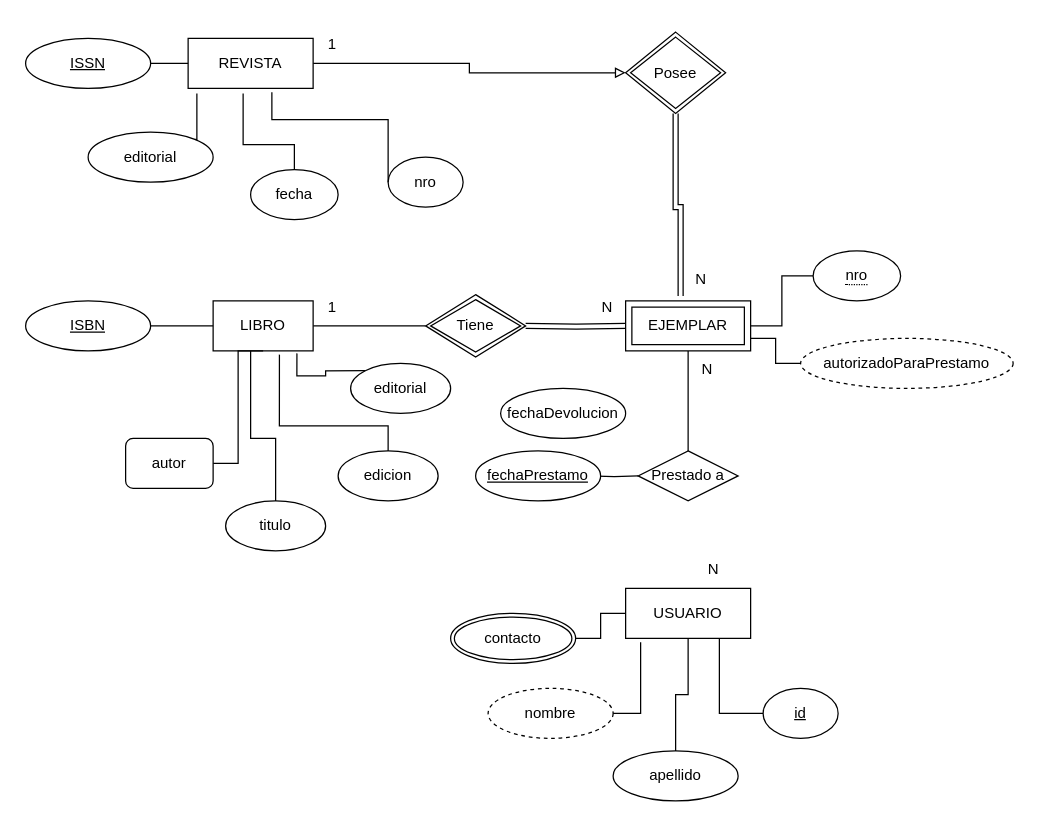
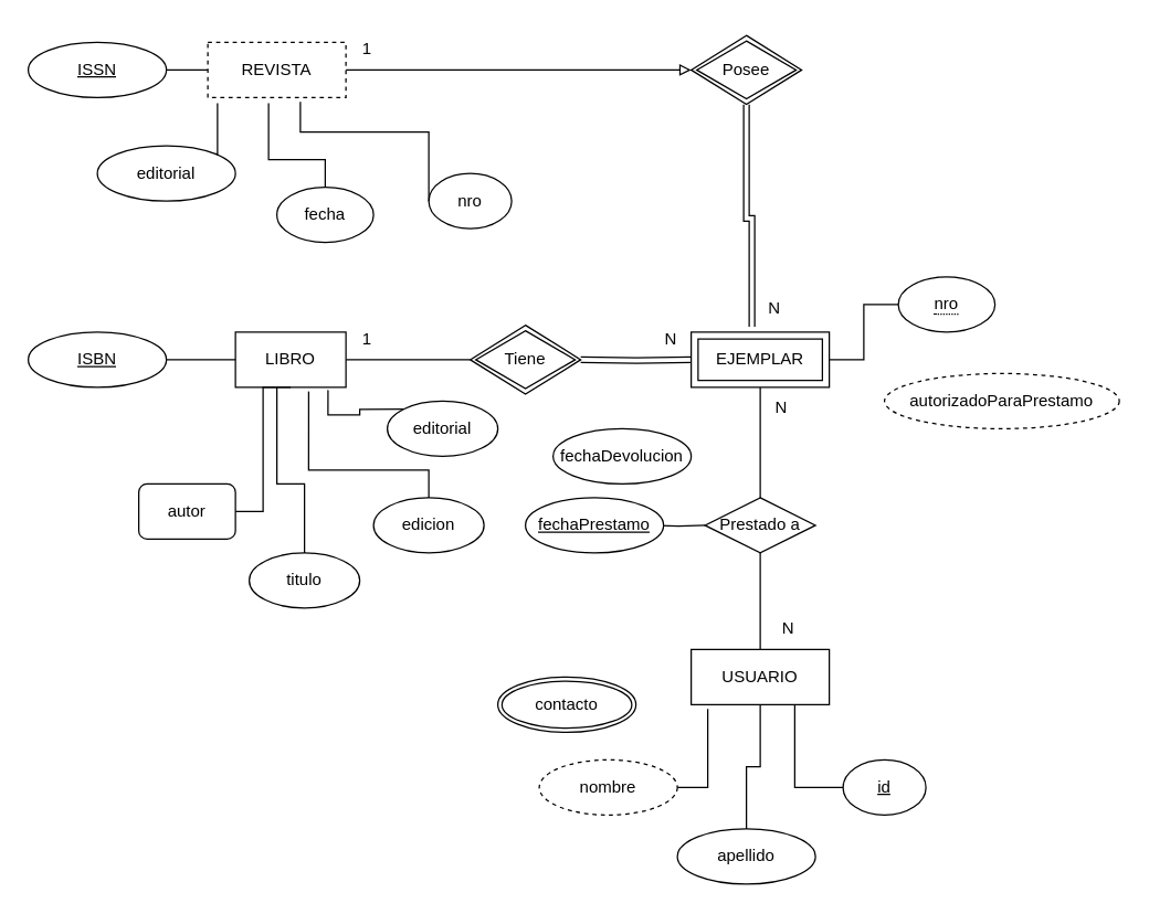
  <mxCell id="0" />
  <mxCell id="1" parent="0" />
  <mxCell id="2" style="edgeStyle=orthogonalEdgeStyle;rounded=0;orthogonalLoop=1;jettySize=auto;html=1;exitX=1;exitY=0.5;exitDx=0;exitDy=0;entryX=0;entryY=0.5;entryDx=0;entryDy=0;endArrow=none;endFill=0;" parent="1" source="3" edge="1"><mxGeometry relative="1" as="geometry"><mxPoint x="340" y="260" as="targetPoint" /></mxGeometry></mxCell>
  <mxCell id="3" value="LIBRO" style="whiteSpace=wrap;html=1;align=center;" parent="1" vertex="1"><mxGeometry x="170" y="240" width="80" height="40" as="geometry" /></mxCell>
  <mxCell id="4" style="edgeStyle=orthogonalEdgeStyle;rounded=0;orthogonalLoop=1;jettySize=auto;html=1;exitX=0.5;exitY=1;exitDx=0;exitDy=0;entryX=0.5;entryY=0;entryDx=0;entryDy=0;endArrow=none;endFill=0;" parent="1" source="5" target="9" edge="1"><mxGeometry relative="1" as="geometry" /></mxCell>
  <mxCell id="5" value="EJEMPLAR" style="shape=ext;margin=3;double=1;whiteSpace=wrap;html=1;align=center;" parent="1" vertex="1"><mxGeometry x="500" y="240" width="100" height="40" as="geometry" /></mxCell>
  <mxCell id="6" value="USUARIO" style="whiteSpace=wrap;html=1;align=center;" parent="1" vertex="1"><mxGeometry x="500" y="470" width="100" height="40" as="geometry" /></mxCell>
  <mxCell id="7" style="edgeStyle=orthogonalEdgeStyle;rounded=0;orthogonalLoop=1;jettySize=auto;html=1;exitX=1;exitY=0.5;exitDx=0;exitDy=0;entryX=0;entryY=0.5;entryDx=0;entryDy=0;endArrow=none;endFill=0;shape=link;" parent="1" target="5" edge="1"><mxGeometry relative="1" as="geometry"><mxPoint x="420" y="260" as="sourcePoint" /></mxGeometry></mxCell>
+ <mxCell id="8" style="edgeStyle=orthogonalEdgeStyle;rounded=0;orthogonalLoop=1;jettySize=auto;html=1;exitX=0.5;exitY=1;exitDx=0;exitDy=0;entryX=0.5;entryY=0;entryDx=0;entryDy=0;endArrow=none;endFill=0;" parent="1" source="9" target="6" edge="1"><mxGeometry relative="1" as="geometry" /></mxCell>
  <mxCell id="9" value="Prestado a" style="shape=rhombus;perimeter=rhombusPerimeter;whiteSpace=wrap;html=1;align=center;" parent="1" vertex="1"><mxGeometry x="510" y="360" width="80" height="40" as="geometry" /></mxCell>
  <mxCell id="10" style="edgeStyle=orthogonalEdgeStyle;rounded=0;orthogonalLoop=1;jettySize=auto;html=1;exitX=1;exitY=0.5;exitDx=0;exitDy=0;entryX=0;entryY=0.5;entryDx=0;entryDy=0;endArrow=block;endFill=0;" edge="1" parent="1" source="11" target="50"><mxGeometry relative="1" as="geometry" /></mxCell>
- <mxCell id="11" value="REVISTA" style="whiteSpace=wrap;html=1;align=center;" parent="1" vertex="1"><mxGeometry x="150" y="30" width="100" height="40" as="geometry" /></mxCell>
+ <mxCell id="11" value="REVISTA" style="whiteSpace=wrap;html=1;align=center;dashed=1;" parent="1" vertex="1"><mxGeometry x="150" y="30" width="100" height="40" as="geometry" /></mxCell>
  <mxCell id="12" value="editorial" style="ellipse;whiteSpace=wrap;html=1;align=center;" parent="1" vertex="1"><mxGeometry x="70" y="105" width="100" height="40" as="geometry" /></mxCell>
  <mxCell id="13" value="fecha" style="ellipse;whiteSpace=wrap;html=1;align=center;" parent="1" vertex="1"><mxGeometry x="200" y="135" width="70" height="40" as="geometry" /></mxCell>
  <mxCell id="14" value="nro" style="ellipse;whiteSpace=wrap;html=1;align=center;" parent="1" vertex="1"><mxGeometry x="310" y="125" width="60" height="40" as="geometry" /></mxCell>
  <mxCell id="15" style="edgeStyle=orthogonalEdgeStyle;rounded=0;orthogonalLoop=1;jettySize=auto;html=1;exitX=1;exitY=0;exitDx=0;exitDy=0;entryX=0.07;entryY=1.1;entryDx=0;entryDy=0;entryPerimeter=0;endArrow=none;endFill=0;" parent="1" source="12" target="11" edge="1"><mxGeometry relative="1" as="geometry" /></mxCell>
  <mxCell id="16" style="edgeStyle=orthogonalEdgeStyle;rounded=0;orthogonalLoop=1;jettySize=auto;html=1;exitX=0.5;exitY=0;exitDx=0;exitDy=0;entryX=0.44;entryY=1.1;entryDx=0;entryDy=0;entryPerimeter=0;endArrow=none;endFill=0;" parent="1" source="13" target="11" edge="1"><mxGeometry relative="1" as="geometry"><Array as="points"><mxPoint x="235" y="115" /><mxPoint x="194" y="115" /></Array></mxGeometry></mxCell>
  <mxCell id="17" style="edgeStyle=orthogonalEdgeStyle;rounded=0;orthogonalLoop=1;jettySize=auto;html=1;exitX=0;exitY=0.5;exitDx=0;exitDy=0;entryX=0.67;entryY=1.075;entryDx=0;entryDy=0;entryPerimeter=0;endArrow=none;endFill=0;" parent="1" source="14" target="11" edge="1"><mxGeometry relative="1" as="geometry"><Array as="points"><mxPoint x="310" y="95" /><mxPoint x="217" y="95" /></Array></mxGeometry></mxCell>
  <mxCell id="18" style="edgeStyle=orthogonalEdgeStyle;rounded=0;orthogonalLoop=1;jettySize=auto;html=1;exitX=1;exitY=0.5;exitDx=0;exitDy=0;entryX=0.5;entryY=1;entryDx=0;entryDy=0;endArrow=none;endFill=0;" parent="1" source="19" target="3" edge="1"><mxGeometry relative="1" as="geometry"><Array as="points"><mxPoint x="190" y="370" /><mxPoint x="190" y="280" /></Array></mxGeometry></mxCell>
  <mxCell id="19" value="autor" style="whiteSpace=wrap;html=1;align=center;rounded=1;" parent="1" vertex="1"><mxGeometry x="100" y="350" width="70" height="40" as="geometry" /></mxCell>
  <mxCell id="20" value="editorial" style="ellipse;whiteSpace=wrap;html=1;align=center;" parent="1" vertex="1"><mxGeometry x="280" y="290" width="80" height="40" as="geometry" /></mxCell>
  <mxCell id="21" value="edicion" style="ellipse;whiteSpace=wrap;html=1;align=center;" parent="1" vertex="1"><mxGeometry x="270" y="360" width="80" height="40" as="geometry" /></mxCell>
  <mxCell id="22" style="edgeStyle=orthogonalEdgeStyle;rounded=0;orthogonalLoop=1;jettySize=auto;html=1;exitX=0.5;exitY=0;exitDx=0;exitDy=0;entryX=0.663;entryY=1.075;entryDx=0;entryDy=0;entryPerimeter=0;endArrow=none;endFill=0;" parent="1" source="21" target="3" edge="1"><mxGeometry relative="1" as="geometry"><Array as="points"><mxPoint x="310" y="340" /><mxPoint x="223" y="340" /></Array></mxGeometry></mxCell>
  <mxCell id="23" style="edgeStyle=orthogonalEdgeStyle;rounded=0;orthogonalLoop=1;jettySize=auto;html=1;exitX=0;exitY=0;exitDx=0;exitDy=0;entryX=0.838;entryY=1.05;entryDx=0;entryDy=0;entryPerimeter=0;endArrow=none;endFill=0;" parent="1" source="20" target="3" edge="1"><mxGeometry relative="1" as="geometry" /></mxCell>
  <mxCell id="24" style="edgeStyle=orthogonalEdgeStyle;rounded=0;orthogonalLoop=1;jettySize=auto;html=1;exitX=0;exitY=0.5;exitDx=0;exitDy=0;entryX=1;entryY=0.5;entryDx=0;entryDy=0;endArrow=none;endFill=0;" edge="1" parent="1" source="25" target="5"><mxGeometry relative="1" as="geometry" /></mxCell>
  <mxCell id="25" value="&lt;span style=&quot;border-bottom: 1px dotted&quot;&gt;nro&lt;/span&gt;" style="ellipse;whiteSpace=wrap;html=1;align=center;" parent="1" vertex="1"><mxGeometry x="650" y="200" width="70" height="40" as="geometry" /></mxCell>
  <mxCell id="26" value="nombre" style="ellipse;whiteSpace=wrap;html=1;align=center;dashed=1;" parent="1" vertex="1"><mxGeometry x="390" y="550" width="100" height="40" as="geometry" /></mxCell>
  <mxCell id="27" style="edgeStyle=orthogonalEdgeStyle;rounded=0;orthogonalLoop=1;jettySize=auto;html=1;exitX=0.5;exitY=0;exitDx=0;exitDy=0;entryX=0.5;entryY=1;entryDx=0;entryDy=0;endArrow=none;endFill=0;" parent="1" source="28" target="6" edge="1"><mxGeometry relative="1" as="geometry" /></mxCell>
  <mxCell id="28" value="apellido" style="ellipse;whiteSpace=wrap;html=1;align=center;" parent="1" vertex="1"><mxGeometry x="490" y="600" width="100" height="40" as="geometry" /></mxCell>
- <mxCell id="29" style="edgeStyle=orthogonalEdgeStyle;rounded=0;orthogonalLoop=1;jettySize=auto;html=1;exitX=1;exitY=0.5;exitDx=0;exitDy=0;entryX=0;entryY=0.5;entryDx=0;entryDy=0;endArrow=none;endFill=0;" parent="1" source="30" target="6" edge="1"><mxGeometry relative="1" as="geometry" /></mxCell>
  <mxCell id="30" value="contacto" style="ellipse;shape=doubleEllipse;margin=3;whiteSpace=wrap;html=1;align=center;" parent="1" vertex="1"><mxGeometry x="360" y="490" width="100" height="40" as="geometry" /></mxCell>
  <mxCell id="31" style="edgeStyle=orthogonalEdgeStyle;rounded=0;orthogonalLoop=1;jettySize=auto;html=1;exitX=0;exitY=0.5;exitDx=0;exitDy=0;entryX=0.75;entryY=1;entryDx=0;entryDy=0;endArrow=none;endFill=0;" parent="1" source="32" target="6" edge="1"><mxGeometry relative="1" as="geometry" /></mxCell>
  <mxCell id="32" value="id" style="ellipse;whiteSpace=wrap;html=1;align=center;fontStyle=4;" parent="1" vertex="1"><mxGeometry x="610" y="550" width="60" height="40" as="geometry" /></mxCell>
  <mxCell id="33" style="edgeStyle=orthogonalEdgeStyle;rounded=0;orthogonalLoop=1;jettySize=auto;html=1;exitX=1;exitY=0.5;exitDx=0;exitDy=0;entryX=0.12;entryY=1.075;entryDx=0;entryDy=0;entryPerimeter=0;endArrow=none;endFill=0;" parent="1" source="26" target="6" edge="1"><mxGeometry relative="1" as="geometry" /></mxCell>
  <mxCell id="34" value="N" style="text;html=1;align=center;verticalAlign=middle;resizable=0;points=[];autosize=1;strokeColor=none;fillColor=none;" parent="1" vertex="1"><mxGeometry x="470" y="230" width="30" height="30" as="geometry" /></mxCell>
  <mxCell id="35" value="1" style="text;html=1;align=center;verticalAlign=middle;resizable=0;points=[];autosize=1;strokeColor=none;fillColor=none;" parent="1" vertex="1"><mxGeometry x="250" y="230" width="30" height="30" as="geometry" /></mxCell>
  <mxCell id="36" value="N" style="text;html=1;align=center;verticalAlign=middle;resizable=0;points=[];autosize=1;strokeColor=none;fillColor=none;" parent="1" vertex="1"><mxGeometry x="550" y="280" width="30" height="30" as="geometry" /></mxCell>
  <mxCell id="37" value="N" style="text;html=1;align=center;verticalAlign=middle;resizable=0;points=[];autosize=1;strokeColor=none;fillColor=none;" parent="1" vertex="1"><mxGeometry x="555" y="440" width="30" height="30" as="geometry" /></mxCell>
  <mxCell id="38" style="edgeStyle=orthogonalEdgeStyle;rounded=0;orthogonalLoop=1;jettySize=auto;html=1;exitX=0.5;exitY=0;exitDx=0;exitDy=0;endArrow=none;endFill=0;" parent="1" source="39" edge="1"><mxGeometry relative="1" as="geometry"><mxPoint x="200" y="280" as="targetPoint" /><Array as="points"><mxPoint x="220" y="350" /><mxPoint x="200" y="350" /></Array></mxGeometry></mxCell>
  <mxCell id="39" value="titulo" style="ellipse;whiteSpace=wrap;html=1;align=center;" parent="1" vertex="1"><mxGeometry x="180" y="400" width="80" height="40" as="geometry" /></mxCell>
  <mxCell id="40" style="edgeStyle=orthogonalEdgeStyle;rounded=0;orthogonalLoop=1;jettySize=auto;html=1;exitX=1;exitY=0.5;exitDx=0;exitDy=0;entryX=0;entryY=0.5;entryDx=0;entryDy=0;endArrow=none;endFill=0;" parent="1" target="9" edge="1"><mxGeometry relative="1" as="geometry"><mxPoint x="470" y="380" as="sourcePoint" /></mxGeometry></mxCell>
  <mxCell id="41" value="Tiene" style="shape=rhombus;double=1;perimeter=rhombusPerimeter;whiteSpace=wrap;html=1;align=center;" parent="1" vertex="1"><mxGeometry x="340" y="235" width="80" height="50" as="geometry" /></mxCell>
  <mxCell id="42" value="fechaDevolucion" style="ellipse;whiteSpace=wrap;html=1;align=center;" vertex="1" parent="1"><mxGeometry x="400" y="310" width="100" height="40" as="geometry" /></mxCell>
  <mxCell id="43" value="fechaPrestamo" style="ellipse;whiteSpace=wrap;html=1;align=center;fontStyle=4;" vertex="1" parent="1"><mxGeometry x="380" y="360" width="100" height="40" as="geometry" /></mxCell>
  <mxCell id="44" style="edgeStyle=orthogonalEdgeStyle;rounded=0;orthogonalLoop=1;jettySize=auto;html=1;exitX=1;exitY=0.5;exitDx=0;exitDy=0;entryX=0;entryY=0.5;entryDx=0;entryDy=0;endArrow=none;endFill=0;" edge="1" parent="1" source="45" target="3"><mxGeometry relative="1" as="geometry" /></mxCell>
  <mxCell id="45" value="ISBN" style="ellipse;whiteSpace=wrap;html=1;align=center;fontStyle=4;" vertex="1" parent="1"><mxGeometry x="20" y="240" width="100" height="40" as="geometry" /></mxCell>
  <mxCell id="46" style="edgeStyle=orthogonalEdgeStyle;rounded=0;orthogonalLoop=1;jettySize=auto;html=1;exitX=1;exitY=0.5;exitDx=0;exitDy=0;entryX=0;entryY=0.5;entryDx=0;entryDy=0;endArrow=none;endFill=0;" edge="1" parent="1" source="47" target="11"><mxGeometry relative="1" as="geometry" /></mxCell>
  <mxCell id="47" value="ISSN" style="ellipse;whiteSpace=wrap;html=1;align=center;fontStyle=4;" vertex="1" parent="1"><mxGeometry x="20" y="30" width="100" height="40" as="geometry" /></mxCell>
- <mxCell id="48" style="edgeStyle=orthogonalEdgeStyle;rounded=0;orthogonalLoop=1;jettySize=auto;html=1;exitX=0;exitY=0.5;exitDx=0;exitDy=0;entryX=1;entryY=0.75;entryDx=0;entryDy=0;endArrow=none;endFill=0;" edge="1" parent="1" source="49" target="5"><mxGeometry relative="1" as="geometry" /></mxCell>
  <mxCell id="49" value="autorizadoParaPrestamo" style="ellipse;whiteSpace=wrap;html=1;align=center;dashed=1;" vertex="1" parent="1"><mxGeometry x="640" y="270" width="170" height="40" as="geometry" /></mxCell>
- <mxCell id="50" value="Posee" style="shape=rhombus;double=1;perimeter=rhombusPerimeter;whiteSpace=wrap;html=1;align=center;" vertex="1" parent="1"><mxGeometry x="500" y="25" width="80" height="65" as="geometry" /></mxCell>
+ <mxCell id="50" value="Posee" style="shape=rhombus;double=1;perimeter=rhombusPerimeter;whiteSpace=wrap;html=1;align=center;" vertex="1" parent="1"><mxGeometry x="500" y="25" width="80" height="50" as="geometry" /></mxCell>
  <mxCell id="51" style="edgeStyle=orthogonalEdgeStyle;rounded=0;orthogonalLoop=1;jettySize=auto;html=1;exitX=0.5;exitY=1;exitDx=0;exitDy=0;entryX=0.44;entryY=-0.1;entryDx=0;entryDy=0;entryPerimeter=0;endArrow=none;endFill=0;shape=link;" edge="1" parent="1" source="50" target="5"><mxGeometry relative="1" as="geometry" /></mxCell>
  <mxCell id="52" value="N" style="text;html=1;align=center;verticalAlign=middle;resizable=0;points=[];autosize=1;strokeColor=none;fillColor=none;" vertex="1" parent="1"><mxGeometry x="545" y="208" width="30" height="30" as="geometry" /></mxCell>
  <mxCell id="53" value="1" style="text;html=1;align=center;verticalAlign=middle;resizable=0;points=[];autosize=1;strokeColor=none;fillColor=none;" vertex="1" parent="1"><mxGeometry x="250" y="20" width="30" height="30" as="geometry" /></mxCell>
